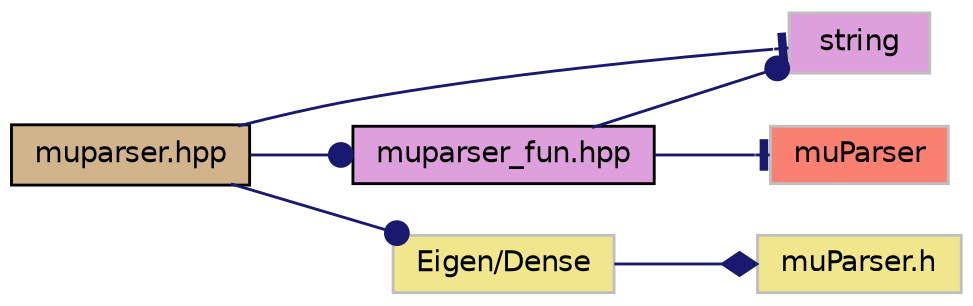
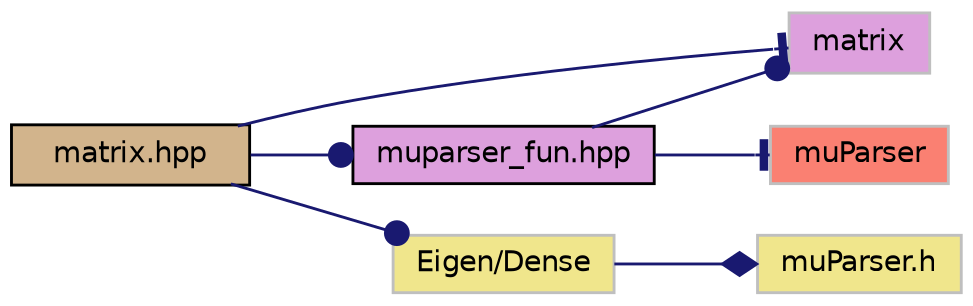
  digraph {
    rankdir=LR
    node [color=grey75 fillcolor=plum fontname=Helvetica fontsize=10 shape=record style=filled]
    edge [arrowhead=dot color=midnightblue fontname=Helvetica fontsize=10 labelfontname=Helvetica labelfontsize=10 style=solid]
-   n1 [color=black fillcolor=tan fontcolor=black height=0.2 label="muparser.hpp" width=0.4]
+   n1 [color=black fillcolor=tan fontcolor=black height=0.2 label="matrix.hpp" width=0.4]
    n2 [color=black height=0.2 label="muparser_fun.hpp" width=0.4]
-   n3 [height=0.2 label=string width=0.4]
+   n3 [height=0.2 label=matrix width=0.4]
    n4 [fillcolor=khaki height=0.2 label="Eigen/Dense" width=0.4]
    n5 [fillcolor=salmon height=0.2 label=muParser width=0.4]
    n6 [fillcolor=khaki height=0.2 label="muParser.h" width=0.4]
    n1 -> n2
    n1 -> n3 [arrowhead=tee]
    n1 -> n4
    n2 -> n3
    n2 -> n5 [arrowhead=tee]
    n4 -> n6 [arrowhead=diamond]
  }
